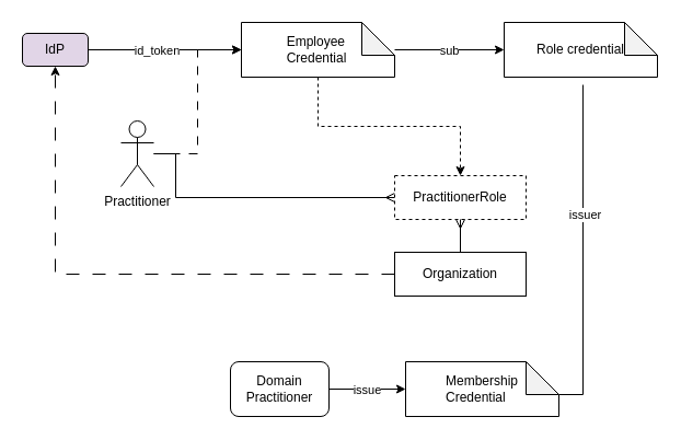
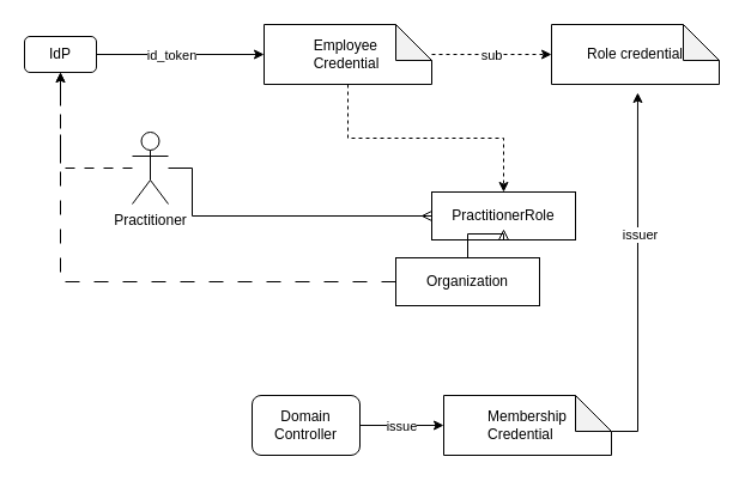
  <mxCell id="0" />
  <mxCell id="1" parent="0" />
  <mxCell id="2" style="edgeStyle=orthogonalEdgeStyle;rounded=0;orthogonalLoop=1;jettySize=auto;html=1;endArrow=ERmany;endFill=0;" edge="1" parent="1" source="3" target="6"><mxGeometry relative="1" as="geometry"><Array as="points"><mxPoint x="160" y="140" /><mxPoint x="160" y="180" /></Array></mxGeometry></mxCell>
  <mxCell id="3" value="Practitioner" style="shape=umlActor;verticalLabelPosition=bottom;verticalAlign=top;html=1;outlineConnect=0;" vertex="1" parent="1"><mxGeometry x="110" y="110" width="30" height="60" as="geometry" /></mxCell>
  <mxCell id="4" style="edgeStyle=orthogonalEdgeStyle;rounded=0;orthogonalLoop=1;jettySize=auto;html=1;entryX=0.5;entryY=0;entryDx=0;entryDy=0;dashed=1;" edge="1" parent="1" source="5" target="6"><mxGeometry relative="1" as="geometry" /></mxCell>
  <mxCell id="5" value="&lt;div style=&quot;text-align: start;&quot;&gt;&lt;div&gt;Employee&amp;nbsp;&lt;/div&gt;&lt;div&gt;Credential&lt;/div&gt;&lt;div&gt;&lt;/div&gt;&lt;div&gt;&lt;/div&gt;&lt;/div&gt;&lt;div style=&quot;text-align: start;&quot;&gt;&lt;div&gt;&lt;/div&gt;&lt;/div&gt;" style="shape=note;whiteSpace=wrap;html=1;backgroundOutline=1;darkOpacity=0.05;" vertex="1" parent="1"><mxGeometry x="220" y="20" width="140" height="50" as="geometry" /></mxCell>
- <mxCell id="6" value="&lt;div style=&quot;text-align: start;&quot;&gt;PractitionerRole&lt;/div&gt;&lt;div style=&quot;text-align: start;&quot;&gt;&lt;div&gt;&lt;/div&gt;&lt;/div&gt;" style="rounded=0;whiteSpace=wrap;html=1;dashed=1;" vertex="1" parent="1"><mxGeometry x="360" y="160" width="120" height="40" as="geometry" /></mxCell>
+ <mxCell id="6" value="&lt;div style=&quot;text-align: start;&quot;&gt;PractitionerRole&lt;/div&gt;&lt;div style=&quot;text-align: start;&quot;&gt;&lt;div&gt;&lt;/div&gt;&lt;/div&gt;" style="rounded=0;whiteSpace=wrap;html=1;" vertex="1" parent="1"><mxGeometry x="360" y="160" width="120" height="40" as="geometry" /></mxCell>
  <mxCell id="7" style="edgeStyle=orthogonalEdgeStyle;rounded=0;orthogonalLoop=1;jettySize=auto;html=1;entryX=0.5;entryY=1;entryDx=0;entryDy=0;endArrow=ERmany;endFill=0;" edge="1" parent="1" source="8" target="6"><mxGeometry relative="1" as="geometry" /></mxCell>
- <mxCell id="8" value="&lt;div style=&quot;text-align: start;&quot;&gt;Organization&lt;br&gt;&lt;/div&gt;&lt;div style=&quot;text-align: start;&quot;&gt;&lt;div&gt;&lt;/div&gt;&lt;/div&gt;" style="rounded=0;whiteSpace=wrap;html=1;" vertex="1" parent="1"><mxGeometry x="360" y="230" width="120" height="40" as="geometry" /></mxCell>
- <mxCell id="9" style="edgeStyle=orthogonalEdgeStyle;rounded=0;orthogonalLoop=1;jettySize=auto;html=1;exitX=0;exitY=0;exitDx=140;exitDy=30;exitPerimeter=0;entryX=0.514;entryY=1.14;entryDx=0;entryDy=0;entryPerimeter=0;endArrow=none;" edge="1" parent="1" source="11" target="14"><mxGeometry relative="1" as="geometry"><mxPoint x="510" y="80" as="targetPoint" /><mxPoint x="530" y="325" as="sourcePoint" /></mxGeometry></mxCell>
+ <mxCell id="8" value="&lt;div style=&quot;text-align: start;&quot;&gt;Organization&lt;br&gt;&lt;/div&gt;&lt;div style=&quot;text-align: start;&quot;&gt;&lt;div&gt;&lt;/div&gt;&lt;/div&gt;" style="rounded=0;whiteSpace=wrap;html=1;" vertex="1" parent="1"><mxGeometry x="330" y="215" width="120" height="40" as="geometry" /></mxCell>
+ <mxCell id="9" style="edgeStyle=orthogonalEdgeStyle;rounded=0;orthogonalLoop=1;jettySize=auto;html=1;exitX=0;exitY=0;exitDx=140;exitDy=30;exitPerimeter=0;entryX=0.514;entryY=1.14;entryDx=0;entryDy=0;entryPerimeter=0;" edge="1" parent="1" source="11" target="14"><mxGeometry relative="1" as="geometry"><mxPoint x="510" y="80" as="targetPoint" /><mxPoint x="530" y="325" as="sourcePoint" /></mxGeometry></mxCell>
  <mxCell id="10" value="issuer" style="edgeLabel;html=1;align=center;verticalAlign=middle;resizable=0;points=[];" vertex="1" connectable="0" parent="9"><mxGeometry x="0.217" y="-2" relative="1" as="geometry"><mxPoint as="offset" /></mxGeometry></mxCell>
  <mxCell id="11" value="&lt;div style=&quot;text-align: start;&quot;&gt;&lt;div&gt;Membership&lt;br&gt;&lt;/div&gt;&lt;div&gt;Credential&lt;/div&gt;&lt;div&gt;&lt;/div&gt;&lt;div&gt;&lt;/div&gt;&lt;/div&gt;&lt;div style=&quot;text-align: start;&quot;&gt;&lt;div&gt;&lt;/div&gt;&lt;/div&gt;" style="shape=note;whiteSpace=wrap;html=1;backgroundOutline=1;darkOpacity=0.05;" vertex="1" parent="1"><mxGeometry x="370" y="330" width="140" height="50" as="geometry" /></mxCell>
  <mxCell id="12" style="edgeStyle=orthogonalEdgeStyle;rounded=0;orthogonalLoop=1;jettySize=auto;html=1;dashed=1;dashPattern=12 12;" edge="1" parent="1" source="8" target="22"><mxGeometry relative="1" as="geometry"><mxPoint x="600" y="300" as="targetPoint" /></mxGeometry></mxCell>
- <mxCell id="13" style="edgeStyle=orthogonalEdgeStyle;rounded=0;orthogonalLoop=1;jettySize=auto;html=1;entryX=0;entryY=0.5;entryDx=0;entryDy=0;entryPerimeter=0;dashed=1;dashPattern=8 8;" edge="1" parent="1" source="3" target="5"><mxGeometry relative="1" as="geometry" /></mxCell>
+ <mxCell id="13" style="edgeStyle=orthogonalEdgeStyle;rounded=0;orthogonalLoop=1;jettySize=auto;html=1;dashed=1;dashPattern=8 8;" edge="1" parent="1" source="3" target="22"><mxGeometry relative="1" as="geometry" /></mxCell>
  <mxCell id="14" value="&lt;div style=&quot;text-align: start;&quot;&gt;&lt;div&gt;Role credential&lt;/div&gt;&lt;div&gt;&lt;/div&gt;&lt;div&gt;&lt;/div&gt;&lt;/div&gt;&lt;div style=&quot;text-align: start;&quot;&gt;&lt;div&gt;&lt;/div&gt;&lt;/div&gt;" style="shape=note;whiteSpace=wrap;html=1;backgroundOutline=1;darkOpacity=0.05;" vertex="1" parent="1"><mxGeometry x="460" y="20" width="140" height="50" as="geometry" /></mxCell>
- <mxCell id="15" style="edgeStyle=orthogonalEdgeStyle;rounded=0;orthogonalLoop=1;jettySize=auto;html=1;entryX=0;entryY=0.5;entryDx=0;entryDy=0;entryPerimeter=0;" edge="1" parent="1" source="5" target="14"><mxGeometry relative="1" as="geometry" /></mxCell>
+ <mxCell id="15" style="edgeStyle=orthogonalEdgeStyle;rounded=0;orthogonalLoop=1;jettySize=auto;html=1;entryX=0;entryY=0.5;entryDx=0;entryDy=0;entryPerimeter=0;dashed=1;" edge="1" parent="1" source="5" target="14"><mxGeometry relative="1" as="geometry" /></mxCell>
  <mxCell id="16" value="sub" style="edgeLabel;html=1;align=center;verticalAlign=middle;resizable=0;points=[];" vertex="1" connectable="0" parent="15"><mxGeometry x="-0.025" relative="1" as="geometry"><mxPoint as="offset" /></mxGeometry></mxCell>
- <mxCell id="17" value="Domain&lt;div&gt;Practitioner&lt;/div&gt;" style="rounded=1;whiteSpace=wrap;html=1;" vertex="1" parent="1"><mxGeometry x="210" y="330" width="90" height="50" as="geometry" /></mxCell>
+ <mxCell id="17" value="Domain&lt;div&gt;Controller&lt;/div&gt;" style="rounded=1;whiteSpace=wrap;html=1;" vertex="1" parent="1"><mxGeometry x="210" y="330" width="90" height="50" as="geometry" /></mxCell>
  <mxCell id="18" style="edgeStyle=orthogonalEdgeStyle;rounded=0;orthogonalLoop=1;jettySize=auto;html=1;entryX=0;entryY=0.5;entryDx=0;entryDy=0;entryPerimeter=0;exitX=1;exitY=0.5;exitDx=0;exitDy=0;" edge="1" parent="1" source="17" target="11"><mxGeometry relative="1" as="geometry"><mxPoint x="360" y="325" as="sourcePoint" /><mxPoint x="530" y="325" as="targetPoint" /></mxGeometry></mxCell>
  <mxCell id="19" value="issue" style="edgeLabel;html=1;align=center;verticalAlign=middle;resizable=0;points=[];" vertex="1" connectable="0" parent="18"><mxGeometry x="-0.035" relative="1" as="geometry"><mxPoint as="offset" /></mxGeometry></mxCell>
  <mxCell id="20" style="edgeStyle=orthogonalEdgeStyle;rounded=0;orthogonalLoop=1;jettySize=auto;html=1;" edge="1" parent="1" source="22" target="5"><mxGeometry relative="1" as="geometry" /></mxCell>
  <mxCell id="21" value="id_token" style="edgeLabel;html=1;align=center;verticalAlign=middle;resizable=0;points=[];" vertex="1" connectable="0" parent="20"><mxGeometry x="-0.114" relative="1" as="geometry"><mxPoint as="offset" /></mxGeometry></mxCell>
- <mxCell id="22" value="&lt;div&gt;IdP&lt;/div&gt;" style="rounded=1;whiteSpace=wrap;html=1;fillColor=#e1d5e7;" vertex="1" parent="1"><mxGeometry x="20" y="30" width="60" height="30" as="geometry" /></mxCell>
+ <mxCell id="22" value="&lt;div&gt;IdP&lt;/div&gt;" style="rounded=1;whiteSpace=wrap;html=1;" vertex="1" parent="1"><mxGeometry x="20" y="30" width="60" height="30" as="geometry" /></mxCell>
